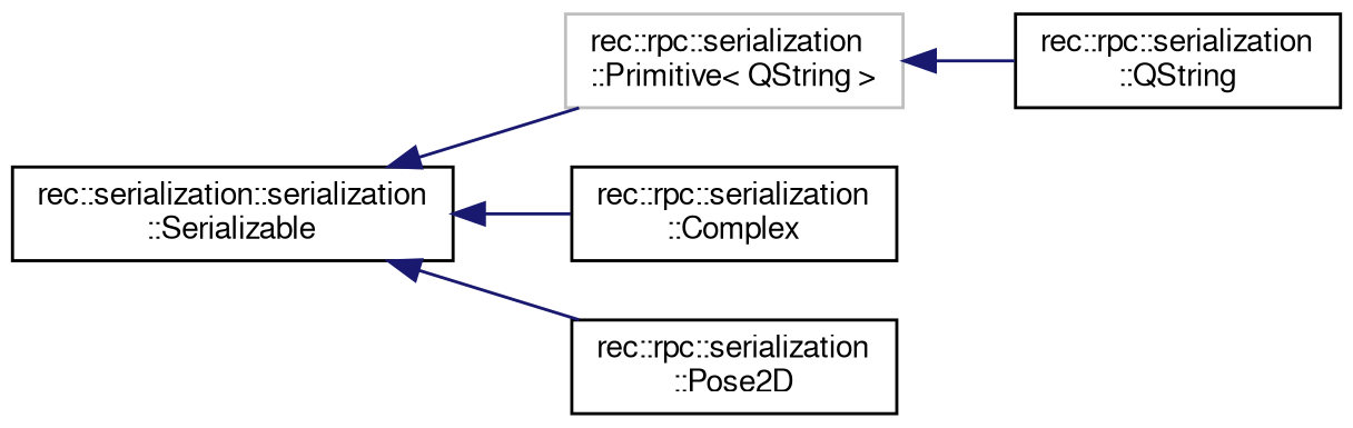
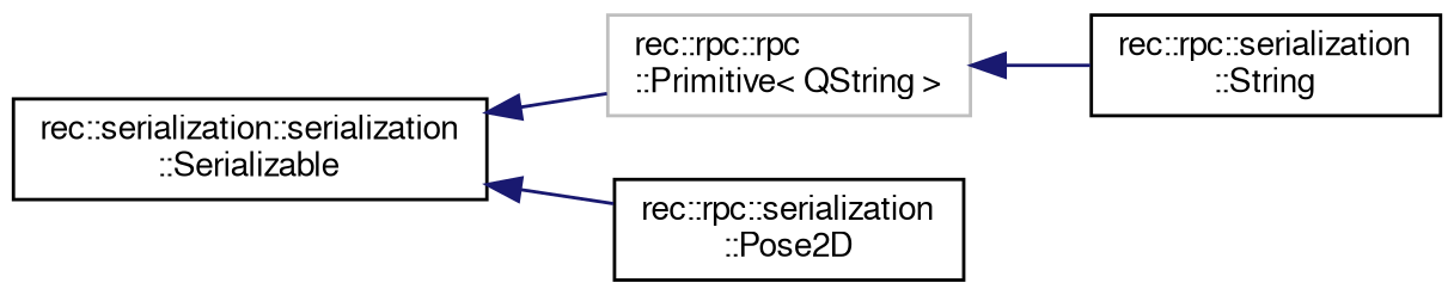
  digraph {
    rankdir=LR
    node [color=black fillcolor=white fontname=FreeSans fontsize=10 shape=record style=filled]
    edge [color=midnightblue dir=back fontname=FreeSans fontsize=10 labelfontname=FreeSans labelfontsize=10 style=solid]
    n1 [height=0.2 label="rec::serialization::serialization\l::Serializable" width=0.4]
-   n2 [color=grey75 height=0.2 label="rec::rpc::serialization\l::Primitive\< QString \>" width=0.4]
-   n3 [height=0.2 label="rec::rpc::serialization\l::Complex" width=0.4]
+   n2 [color=grey75 height=0.2 label="rec::rpc::rpc\l::Primitive\< QString \>" width=0.4]
    n4 [height=0.2 label="rec::rpc::serialization\l::Pose2D" width=0.4]
-   n5 [height=0.2 label="rec::rpc::serialization\l::QString" width=0.4]
+   n5 [height=0.2 label="rec::rpc::serialization\l::String" width=0.4]
    n1 -> n2
-   n1 -> n3
    n1 -> n4
    n2 -> n5
  }
